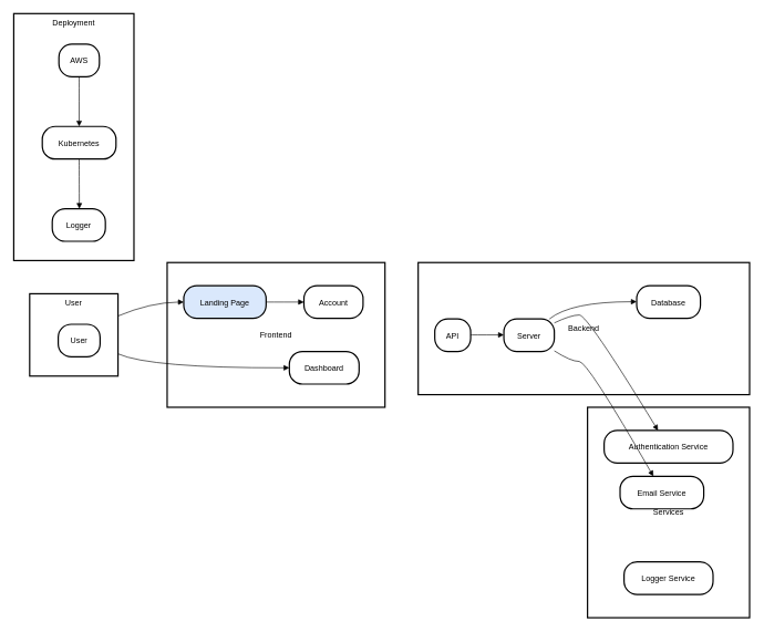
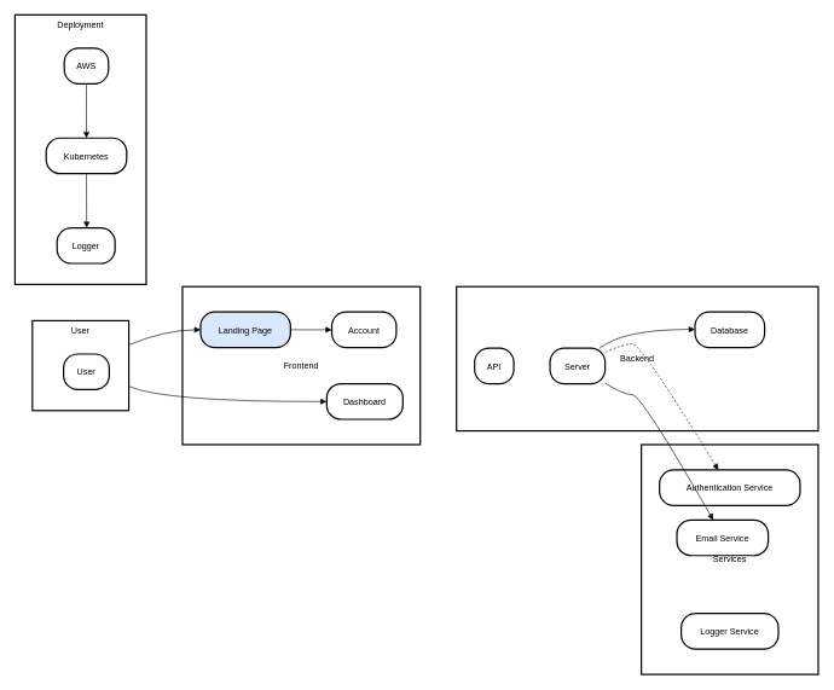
  <mxCell id="0" />
  <mxCell id="1" parent="0" />
  <mxCell id="2" value="Deployment" style="whiteSpace=wrap;strokeWidth=2;verticalAlign=top;" vertex="1" parent="1"><mxGeometry x="20" y="20" width="181" height="372" as="geometry" /></mxCell>
  <mxCell id="3" value="AWS" style="rounded=1;arcSize=40;strokeWidth=2" vertex="1" parent="2"><mxGeometry x="68" y="46" width="61" height="49" as="geometry" /></mxCell>
  <mxCell id="4" value="Kubernetes" style="rounded=1;arcSize=40;strokeWidth=2" vertex="1" parent="2"><mxGeometry x="43" y="170" width="111" height="49" as="geometry" /></mxCell>
  <mxCell id="5" value="Logger" style="rounded=1;arcSize=40;strokeWidth=2" vertex="1" parent="2"><mxGeometry x="58" y="294" width="80" height="49" as="geometry" /></mxCell>
  <mxCell id="6" value="" style="curved=1;startArrow=none;endArrow=block;exitX=0.5;exitY=0.99;entryX=0.5;entryY=-0.01;" edge="1" parent="2" source="3" target="4"><mxGeometry relative="1" as="geometry"><Array as="points" /></mxGeometry></mxCell>
  <mxCell id="7" value="" style="curved=1;startArrow=none;endArrow=block;exitX=0.5;exitY=0.99;entryX=0.51;entryY=-0.01;" edge="1" parent="2" source="4" target="5"><mxGeometry relative="1" as="geometry"><Array as="points" /></mxGeometry></mxCell>
  <mxCell id="8" value="Services" style="whiteSpace=wrap;strokeWidth=2;" vertex="1" parent="1"><mxGeometry x="884" y="613" width="244" height="317" as="geometry" /></mxCell>
  <mxCell id="9" value="Backend" style="whiteSpace=wrap;strokeWidth=2;" vertex="1" parent="1"><mxGeometry x="629" y="395" width="499" height="199" as="geometry" /></mxCell>
  <mxCell id="10" value="Frontend" style="whiteSpace=wrap;strokeWidth=2;" vertex="1" parent="1"><mxGeometry x="251" y="395" width="328" height="218" as="geometry" /></mxCell>
  <mxCell id="11" value="User" style="whiteSpace=wrap;strokeWidth=2;verticalAlign=top;" vertex="1" parent="1"><mxGeometry x="44" y="442" width="133" height="124" as="geometry" /></mxCell>
  <mxCell id="12" value="User" style="rounded=1;arcSize=40;strokeWidth=2" vertex="1" parent="11"><mxGeometry x="43" y="46" width="63" height="49" as="geometry" /></mxCell>
  <mxCell id="13" value="Account" style="rounded=1;arcSize=40;strokeWidth=2" vertex="1" parent="1"><mxGeometry x="457" y="430" width="89" height="49" as="geometry" /></mxCell>
  <mxCell id="14" value="Landing Page" style="rounded=1;arcSize=40;strokeWidth=2;fillColor=#dae8fc;" vertex="1" parent="1"><mxGeometry x="276" y="430" width="124" height="49" as="geometry" /></mxCell>
- <mxCell id="15" value="Dashboard" style="rounded=1;arcSize=40;strokeWidth=2" vertex="1" parent="1"><mxGeometry x="435" y="529" width="105" height="49" as="geometry" /></mxCell>
+ <mxCell id="15" value="Dashboard" style="rounded=1;arcSize=40;strokeWidth=2" vertex="1" parent="1"><mxGeometry x="450" y="529" width="105" height="49" as="geometry" /></mxCell>
  <mxCell id="16" value="Server" style="rounded=1;arcSize=40;strokeWidth=2" vertex="1" parent="1"><mxGeometry x="758" y="480" width="76" height="49" as="geometry" /></mxCell>
  <mxCell id="17" value="API" style="rounded=1;arcSize=40;strokeWidth=2" vertex="1" parent="1"><mxGeometry x="654" y="480" width="54" height="49" as="geometry" /></mxCell>
  <mxCell id="18" value="Database" style="rounded=1;arcSize=40;strokeWidth=2" vertex="1" parent="1"><mxGeometry x="958" y="430" width="96" height="49" as="geometry" /></mxCell>
  <mxCell id="19" value="Authentication Service" style="rounded=1;arcSize=40;strokeWidth=2" vertex="1" parent="1"><mxGeometry x="909" y="648" width="194" height="49" as="geometry" /></mxCell>
  <mxCell id="20" value="Email Service" style="rounded=1;arcSize=40;strokeWidth=2" vertex="1" parent="1"><mxGeometry x="933" y="717" width="126" height="49" as="geometry" /></mxCell>
  <mxCell id="21" value="Logger Service" style="rounded=1;arcSize=40;strokeWidth=2" vertex="1" parent="1"><mxGeometry x="939" y="846" width="134" height="49" as="geometry" /></mxCell>
  <mxCell id="22" value="" style="curved=1;startArrow=none;endArrow=block;exitX=1;exitY=0.5;entryX=0;entryY=0.5;" edge="1" parent="1" source="14" target="13"><mxGeometry relative="1" as="geometry"><Array as="points" /></mxGeometry></mxCell>
- <mxCell id="23" value="" style="curved=1;startArrow=none;endArrow=block;exitX=1;exitY=0.49;entryX=0;entryY=0.49;" edge="1" parent="1" source="17" target="16"><mxGeometry relative="1" as="geometry"><Array as="points" /></mxGeometry></mxCell>
  <mxCell id="24" value="" style="curved=1;startArrow=none;endArrow=block;exitX=0.91;exitY=-0.01;entryX=0;entryY=0.49;" edge="1" parent="1" source="16" target="18"><mxGeometry relative="1" as="geometry"><Array as="points"><mxPoint x="859" y="454" /></Array></mxGeometry></mxCell>
- <mxCell id="25" value="" style="curved=1;startArrow=none;endArrow=block;exitX=1;exitY=0.12;entryX=0.42;entryY=0.01;" edge="1" parent="1" source="16" target="19"><mxGeometry relative="1" as="geometry"><Array as="points"><mxPoint x="859" y="474" /><mxPoint x="884" y="474" /></Array></mxGeometry></mxCell>
+ <mxCell id="25" value="" style="curved=1;startArrow=none;endArrow=block;exitX=1;exitY=0.12;entryX=0.42;entryY=0.01;dashed=1;" edge="1" parent="1" source="16" target="19"><mxGeometry relative="1" as="geometry"><Array as="points"><mxPoint x="859" y="474" /><mxPoint x="884" y="474" /></Array></mxGeometry></mxCell>
  <mxCell id="26" value="" style="curved=1;startArrow=none;endArrow=block;exitX=1;exitY=0.98;entryX=0.4;entryY=0.01;" edge="1" parent="1" source="16" target="20"><mxGeometry relative="1" as="geometry"><Array as="points"><mxPoint x="859" y="544" /><mxPoint x="884" y="544" /></Array></mxGeometry></mxCell>
  <mxCell id="27" value="" style="curved=1;startArrow=none;endArrow=block;exitX=1;exitY=0.27;entryX=0;entryY=0.5;" edge="1" parent="1" source="11" target="14"><mxGeometry relative="1" as="geometry"><Array as="points"><mxPoint x="226" y="455" /></Array></mxGeometry></mxCell>
  <mxCell id="28" value="" style="curved=1;startArrow=none;endArrow=block;exitX=1;exitY=0.73;entryX=0;entryY=0.5;" edge="1" parent="1" source="11" target="15"><mxGeometry relative="1" as="geometry"><Array as="points"><mxPoint x="226" y="554" /></Array></mxGeometry></mxCell>
